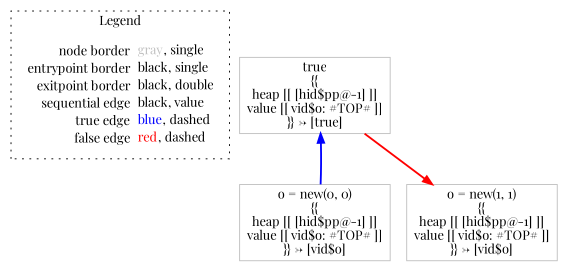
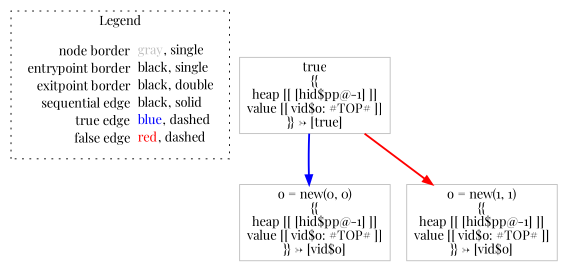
  digraph {
    fontname="Playfair Display"
    node [fontname="Playfair Display" shape=rect color=gray]
    edge [fontname="Playfair Display" style=bold]
-   n1 [label=<<table border="0" cellpadding="2" cellspacing="0" cellborder="0"><tr><td align="right">node border&nbsp;</td><td align="left"><font color="gray">gray</font>, single</td></tr><tr><td align="right">entrypoint border&nbsp;</td><td align="left"><font color="black">black</font>, single</td></tr><tr><td align="right">exitpoint border&nbsp;</td><td align="left"><font color="black">black</font>, double</td></tr><tr><td align="right">sequential edge&nbsp;</td><td align="left"><font color="black">black</font>, value</td></tr><tr><td align="right">true edge&nbsp;</td><td align="left"><font color="blue">blue</font>, dashed</td></tr><tr><td align="right">false edge&nbsp;</td><td align="left"><font color="red">red</font>, dashed</td></tr></table>> shape=plaintext color=""]
+   n1 [label=<<table border="0" cellpadding="2" cellspacing="0" cellborder="0"><tr><td align="right">node border&nbsp;</td><td align="left"><font color="gray">gray</font>, single</td></tr><tr><td align="right">entrypoint border&nbsp;</td><td align="left"><font color="black">black</font>, single</td></tr><tr><td align="right">exitpoint border&nbsp;</td><td align="left"><font color="black">black</font>, double</td></tr><tr><td align="right">sequential edge&nbsp;</td><td align="left"><font color="black">black</font>, solid</td></tr><tr><td align="right">true edge&nbsp;</td><td align="left"><font color="blue">blue</font>, dashed</td></tr><tr><td align="right">false edge&nbsp;</td><td align="left"><font color="red">red</font>, dashed</td></tr></table>> shape=plaintext color=""]
    n2 [label=<true<BR/>{{<BR/>heap [[ [hid$pp@-1] ]]<BR/>value [[ vid$o: #TOP# ]]<BR/>}} -&gt; [true]>]
    n3 [label=<o = new(0, 0)<BR/>{{<BR/>heap [[ [hid$pp@-1] ]]<BR/>value [[ vid$o: #TOP# ]]<BR/>}} -&gt; [vid$o]>]
    n4 [label=<o = new(1, 1)<BR/>{{<BR/>heap [[ [hid$pp@-1] ]]<BR/>value [[ vid$o: #TOP# ]]<BR/>}} -&gt; [vid$o]>]
    subgraph cluster_1 {
      label=Legend
      style=dotted
      n1
    }
-   n3 -> n2 [color=blue]
+   n2 -> n3 [color=blue]
    n2 -> n4 [color=red]
  }
